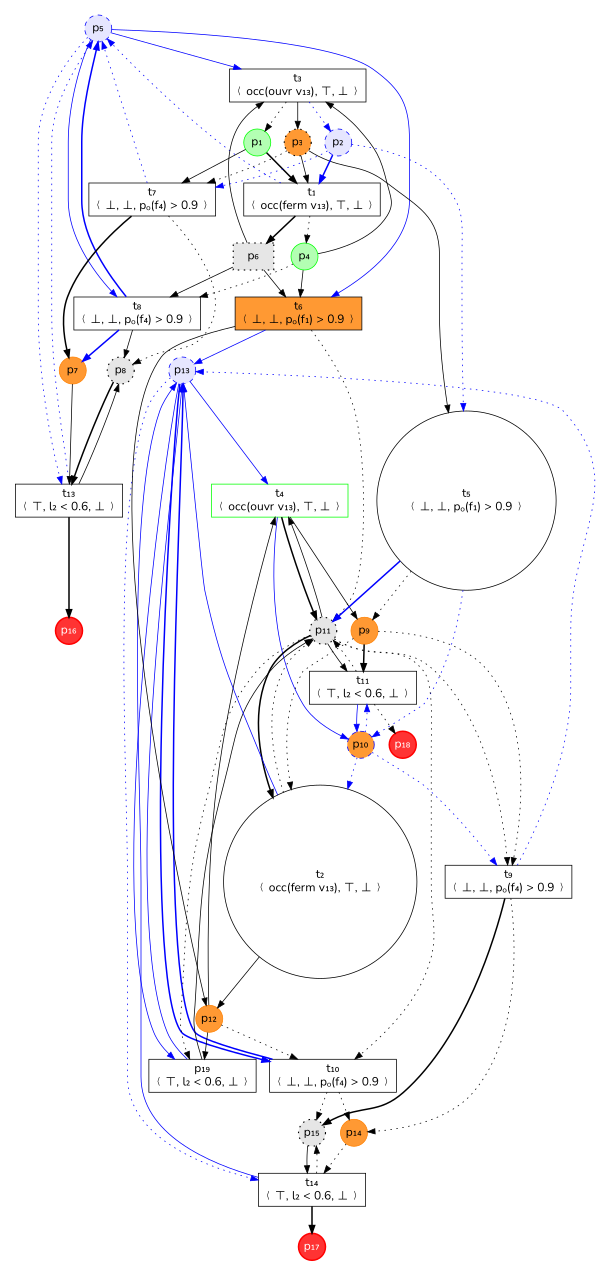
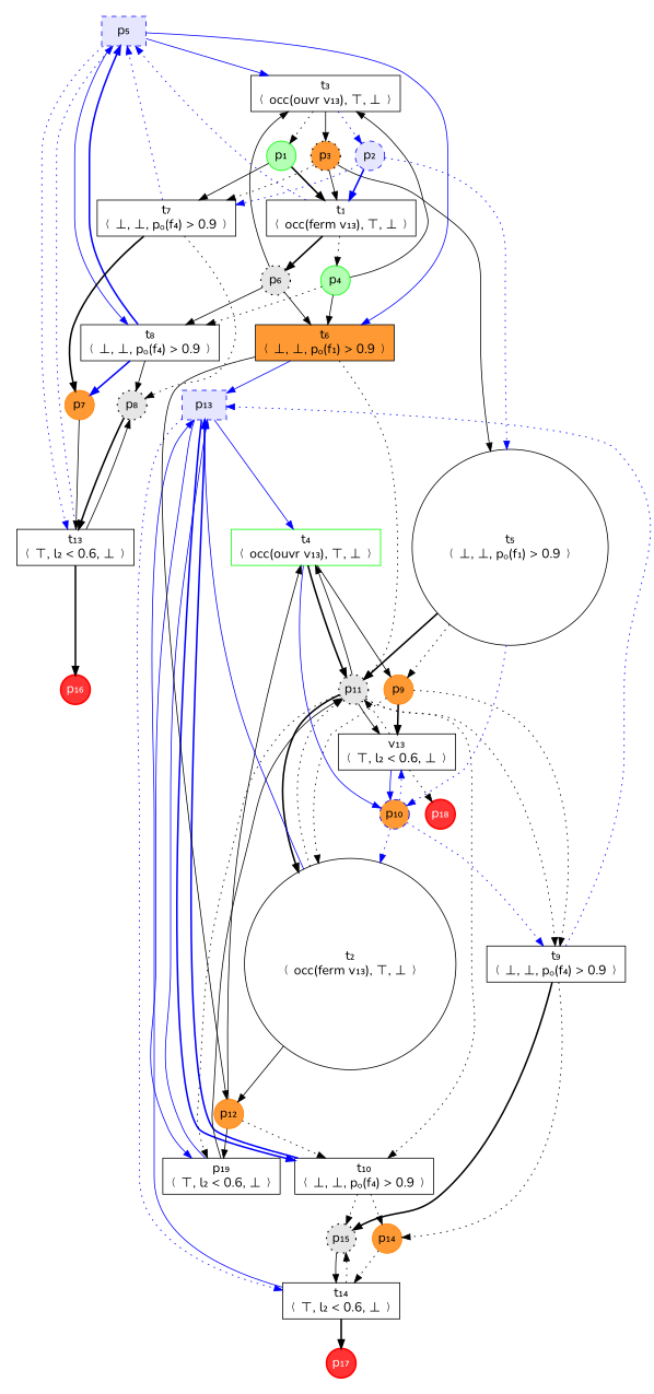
  digraph {
    fontname=Nunito
    splines=true
    node [fillcolor="#FFFFFF" fixedsize=shape fontcolor="#000000" fontname=Nunito fontsize=16 shape=circle style=filled]
    edge [arrowhead=normal color="#0000ff" fontname=Nunito style=dotted]
-   n1 [color="#0000ff" fillcolor="#e6e6ff" label="p₁₃" style="dashed, filled"]
+   n1 [color="#0000ff" fillcolor="#e6e6ff" label="p₁₃" shape=box style="dashed, filled"]
    n2 [label="t₁₀\n⟨ ⊥, ⊥, pₒ(f₄) > 0.9 ⟩" shape=rectangle fixedsize=""]
    n3 [label="t₁₄\n⟨ ⊤, l₂ < 0.6, ⊥ ⟩" shape=rectangle fixedsize=""]
    n4 [color="#00ff00" label="t₄\n⟨ occ(ouvr v₁₃), ⊤, ⊥ ⟩" shape=rectangle fixedsize=""]
    n5 [label="p₁₉\n⟨ ⊤, l₂ < 0.6, ⊥ ⟩" shape=rectangle fixedsize=""]
    n6 [color="#ff8000" fillcolor="#ff9933" label="p₁₂"]
-   n7 [color="#0000ff" fillcolor="#e6e6ff" label="p₅" style="dashed, filled"]
+   n7 [color="#0000ff" fillcolor="#e6e6ff" label="p₅" shape=box style="dashed, filled"]
    n8 [label="t₃\n⟨ occ(ouvr v₁₃), ⊤, ⊥ ⟩" shape=rectangle fixedsize=""]
    n9 [fillcolor="#ff9933" label="t₆\n⟨ ⊥, ⊥, pₒ(f₁) > 0.9 ⟩" shape=rectangle fixedsize=""]
    n10 [label="t₈\n⟨ ⊥, ⊥, pₒ(f₄) > 0.9 ⟩" shape=rectangle fixedsize=""]
    n11 [label="t₁₃\n⟨ ⊤, l₂ < 0.6, ⊥ ⟩" shape=rectangle fixedsize=""]
    n12 [color="#00ff00" fillcolor="#b3ffb3" label="p₁"]
    n13 [label="t₅\n⟨ ⊥, ⊥, pₒ(f₁) > 0.9 ⟩" fixedsize=""]
    n14 [label="t₇\n⟨ ⊥, ⊥, pₒ(f₄) > 0.9 ⟩" shape=rectangle fixedsize=""]
    n15 [label="t₁\n⟨ occ(ferm v₁₃), ⊤, ⊥ ⟩" shape=rectangle fixedsize=""]
    n16 [color="#ff8000" fillcolor="#ff9933" label="p₁₄"]
    n17 [color="#000000" fillcolor="#e6e6e6" label="p₁₅" penwidth=1.5 style="dotted,filled"]
    n18 [color="#000000" fillcolor="#e6e6e6" label="p₁₁" penwidth=1.5 style="dotted,filled"]
    n19 [color="#0000ff" fillcolor="#ff9933" label="p₁₀" style="dashed, filled"]
    n20 [color="#ff8000" fillcolor="#ff9933" label="p₉"]
    n21 [color="#000000" fillcolor="#ff9933" label="p₃" penwidth=1.5 style="dotted,filled"]
    n22 [label="t₂\n⟨ occ(ferm v₁₃), ⊤, ⊥ ⟩" fixedsize=""]
-   n23 [label="t₁₁\n⟨ ⊤, l₂ < 0.6, ⊥ ⟩" shape=rectangle fixedsize=""]
+   n23 [label="v₁₃\n⟨ ⊤, l₂ < 0.6, ⊥ ⟩" shape=rectangle fixedsize=""]
    n24 [label="t₉\n⟨ ⊥, ⊥, pₒ(f₄) > 0.9 ⟩" shape=rectangle fixedsize=""]
    n25 [color="#0000ff" fillcolor="#e6e6ff" label="p₂" style="dashed, filled"]
    n26 [color="#ff8000" fillcolor="#ff9933" label="p₇"]
    n27 [color="#000000" fillcolor="#e6e6e6" label="p₈" penwidth=1.5 style="dotted,filled"]
-   n28 [color="#000000" fillcolor="#e6e6e6" label="p₆" penwidth=1.5 shape=box style="dotted,filled"]
+   n28 [color="#000000" fillcolor="#e6e6e6" label="p₆" penwidth=1.5 style="dotted,filled"]
    n29 [color="#00ff00" fillcolor="#b3ffb3" label="p₄"]
    n30 [color="#ff0000" fillcolor="#ff3333" fontcolor="#ffffff" label="p₁₇" style="filled, bold"]
    n31 [color="#ff0000" fillcolor="#ff3333" fontcolor="#ffffff" label="p₁₈" style="filled, bold"]
    n32 [color="#ff0000" fillcolor="#ff3333" fontcolor="#ffffff" label="p₁₆" style="filled, bold"]
    subgraph cluster_1 {
      style=invis
      n1
      n2
      n3
      n4
      n5
      n6
      n7
      n8
      n9
      n10
      n11
      n12
      n13
      n14
      n15
      n16
      n17
      n18
      n19
      n20
      n21
      n22
      n23
      n24
      n25
      n26
      n27
      n28
      n29
      n30
      n31
      n32
    }
    n1 -> n2 [style=bold]
    n1 -> n3
    n1 -> n4 [style=solid]
    n1 -> n5 [style=solid]
    n2 -> n1 [style=bold]
    n2 -> n16 [color=""]
    n2 -> n17 [color="#000000"]
    n3 -> n1 [style=solid]
    n3 -> n17 [color="#000000"]
    n3 -> n30 [style=bold color=""]
    n4 -> n18 [color="#000000" style=bold]
    n4 -> n19 [style=solid]
    n4 -> n20 [style=solid color=""]
    n5 -> n1 [style=solid]
    n5 -> n18 [color="#000000" style=solid]
    n6 -> n2 [color=""]
    n6 -> n4 [style=solid color=""]
    n6 -> n5 [style=solid color=""]
    n7 -> n8 [style=solid]
    n7 -> n9 [style=solid]
    n7 -> n10 [style=solid]
    n7 -> n11
    n8 -> n12 [color=""]
    n8 -> n21 [color="#000000" style=solid]
    n8 -> n25
    n9 -> n1 [style=solid]
    n9 -> n6 [style=solid color=""]
    n9 -> n18 [color="#000000"]
    n10 -> n7 [style=bold]
    n10 -> n26 [style=bold]
    n10 -> n27 [color="#000000" style=solid]
    n11 -> n7
    n11 -> n27 [color="#000000" style=solid]
    n11 -> n32 [style=bold color=""]
    n12 -> n14 [style=solid color=""]
    n12 -> n15 [style=bold color=""]
-   n13 -> n18 [style=bold]
+   n13 -> n18 [color="#000000" style=bold]
    n13 -> n19
    n13 -> n20 [color=""]
    n14 -> n7
    n14 -> n26 [style=bold color=""]
    n14 -> n27 [color="#000000"]
    n15 -> n7
    n15 -> n28 [color="#000000" style=bold]
    n15 -> n29 [color=""]
    n16 -> n3 [color=""]
    n17 -> n3 [color="#000000" style=solid]
    n18 -> n2 [color="#000000"]
    n18 -> n4 [color="#000000" style=solid]
    n18 -> n5 [color="#000000"]
    n18 -> n22 [color="#000000" style=bold]
    n18 -> n23 [color="#000000" style=solid]
    n18 -> n24 [color="#000000"]
    n19 -> n22
    n19 -> n23
    n19 -> n24
    n20 -> n22 [color=""]
    n20 -> n23 [style=bold color=""]
    n20 -> n24 [color=""]
    n21 -> n13 [color="#000000" style=solid]
    n21 -> n14 [color="#000000"]
    n21 -> n15 [color="#000000" style=solid]
    n22 -> n1 [style=solid]
    n22 -> n6 [style=solid color=""]
    n22 -> n18 [color="#000000"]
    n23 -> n18 [color="#000000"]
    n23 -> n19 [style=solid]
    n23 -> n31 [color=""]
    n24 -> n1
    n24 -> n16 [color=""]
    n24 -> n17 [color="#000000" style=bold]
    n25 -> n13
    n25 -> n14
    n25 -> n15 [style=bold]
    n26 -> n11 [style=solid color=""]
    n27 -> n11 [color="#000000" style=bold]
    n28 -> n8 [color="#000000" style=solid]
    n28 -> n9 [color="#000000" style=solid]
    n28 -> n10 [color="#000000" style=solid]
    n29 -> n8 [style=solid color=""]
    n29 -> n9 [style=solid color=""]
    n29 -> n10 [color=""]
  }
